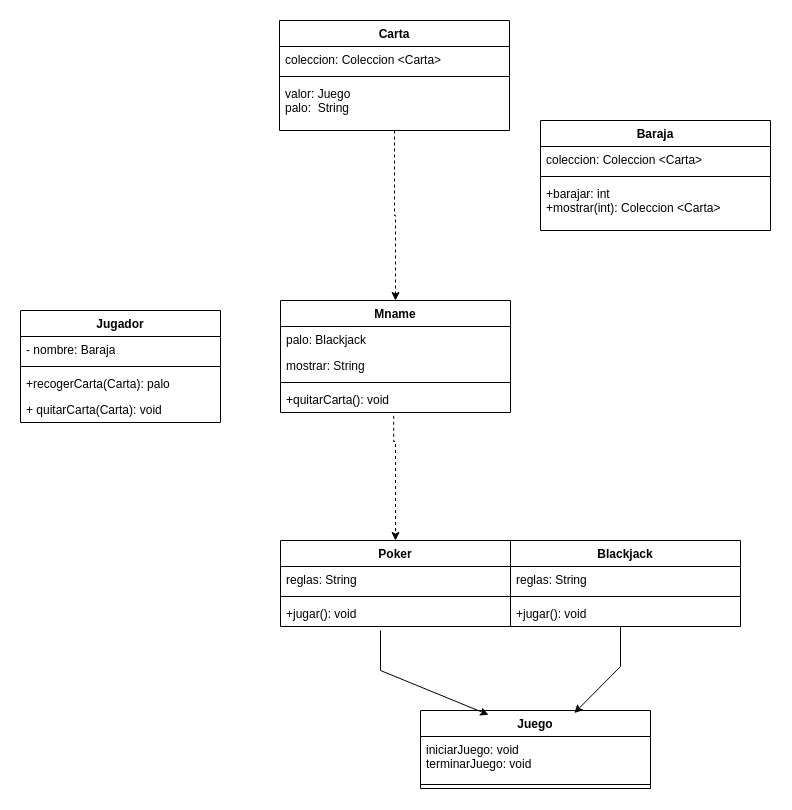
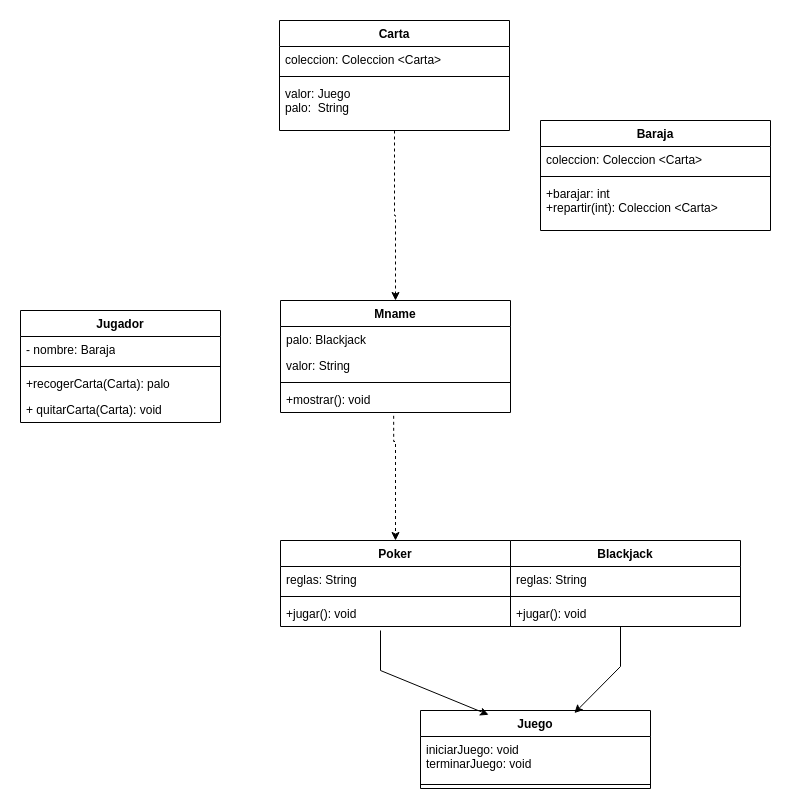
  <mxCell id="0" />
  <mxCell id="1" parent="0" />
  <mxCell id="2" value="Poker" style="swimlane;fontStyle=1;align=center;verticalAlign=top;childLayout=stackLayout;horizontal=1;startSize=26;horizontalStack=0;resizeParent=1;resizeParentMax=0;resizeLast=0;collapsible=1;marginBottom=0;whiteSpace=wrap;html=1;" vertex="1" parent="1"><mxGeometry x="280" y="540" width="230" height="86" as="geometry" /></mxCell>
  <mxCell id="3" value="reglas: String&amp;nbsp;" style="text;strokeColor=none;fillColor=none;align=left;verticalAlign=top;spacingLeft=4;spacingRight=4;overflow=hidden;rotatable=0;points=[[0,0.5],[1,0.5]];portConstraint=eastwest;whiteSpace=wrap;html=1;" vertex="1" parent="2"><mxGeometry y="26" width="230" height="26" as="geometry" /></mxCell>
  <mxCell id="4" value="" style="line;strokeWidth=1;fillColor=none;align=left;verticalAlign=middle;spacingTop=-1;spacingLeft=3;spacingRight=3;rotatable=0;labelPosition=right;points=[];portConstraint=eastwest;strokeColor=inherit;" vertex="1" parent="2"><mxGeometry y="52" width="230" height="8" as="geometry" /></mxCell>
  <mxCell id="5" value="+jugar(): void" style="text;strokeColor=none;fillColor=none;align=left;verticalAlign=top;spacingLeft=4;spacingRight=4;overflow=hidden;rotatable=0;points=[[0,0.5],[1,0.5]];portConstraint=eastwest;whiteSpace=wrap;html=1;" vertex="1" parent="2"><mxGeometry y="60" width="230" height="26" as="geometry" /></mxCell>
  <mxCell id="6" style="edgeStyle=orthogonalEdgeStyle;rounded=0;orthogonalLoop=1;jettySize=auto;html=1;exitX=0.5;exitY=1;exitDx=0;exitDy=0;entryX=0.5;entryY=0;entryDx=0;entryDy=0;dashed=1;" edge="1" parent="1" source="7" target="11"><mxGeometry relative="1" as="geometry" /></mxCell>
  <mxCell id="7" value="Carta" style="swimlane;fontStyle=1;align=center;verticalAlign=top;childLayout=stackLayout;horizontal=1;startSize=26;horizontalStack=0;resizeParent=1;resizeParentMax=0;resizeLast=0;collapsible=1;marginBottom=0;whiteSpace=wrap;html=1;" vertex="1" parent="1"><mxGeometry x="279" y="20" width="230" height="110" as="geometry" /></mxCell>
  <mxCell id="8" value="coleccion: Coleccion &amp;lt;Carta&amp;gt;" style="text;strokeColor=none;fillColor=none;align=left;verticalAlign=top;spacingLeft=4;spacingRight=4;overflow=hidden;rotatable=0;points=[[0,0.5],[1,0.5]];portConstraint=eastwest;whiteSpace=wrap;html=1;" vertex="1" parent="7"><mxGeometry y="26" width="230" height="26" as="geometry" /></mxCell>
  <mxCell id="9" value="" style="line;strokeWidth=1;fillColor=none;align=left;verticalAlign=middle;spacingTop=-1;spacingLeft=3;spacingRight=3;rotatable=0;labelPosition=right;points=[];portConstraint=eastwest;strokeColor=inherit;" vertex="1" parent="7"><mxGeometry y="52" width="230" height="8" as="geometry" /></mxCell>
  <mxCell id="10" value="valor: Juego&lt;div&gt;palo:&amp;nbsp; String&lt;/div&gt;" style="text;strokeColor=none;fillColor=none;align=left;verticalAlign=top;spacingLeft=4;spacingRight=4;overflow=hidden;rotatable=0;points=[[0,0.5],[1,0.5]];portConstraint=eastwest;whiteSpace=wrap;html=1;" vertex="1" parent="7"><mxGeometry y="60" width="230" height="50" as="geometry" /></mxCell>
  <mxCell id="11" value="Mname" style="swimlane;fontStyle=1;align=center;verticalAlign=top;childLayout=stackLayout;horizontal=1;startSize=26;horizontalStack=0;resizeParent=1;resizeParentMax=0;resizeLast=0;collapsible=1;marginBottom=0;whiteSpace=wrap;html=1;" vertex="1" parent="1"><mxGeometry x="280" y="300" width="230" height="112" as="geometry" /></mxCell>
  <mxCell id="12" value="palo: Blackjack" style="text;strokeColor=none;fillColor=none;align=left;verticalAlign=top;spacingLeft=4;spacingRight=4;overflow=hidden;rotatable=0;points=[[0,0.5],[1,0.5]];portConstraint=eastwest;whiteSpace=wrap;html=1;" vertex="1" parent="11"><mxGeometry y="26" width="230" height="26" as="geometry" /></mxCell>
- <mxCell id="13" value="mostrar: String" style="text;strokeColor=none;fillColor=none;align=left;verticalAlign=top;spacingLeft=4;spacingRight=4;overflow=hidden;rotatable=0;points=[[0,0.5],[1,0.5]];portConstraint=eastwest;whiteSpace=wrap;html=1;" vertex="1" parent="11"><mxGeometry y="52" width="230" height="26" as="geometry" /></mxCell>
+ <mxCell id="13" value="valor: String" style="text;strokeColor=none;fillColor=none;align=left;verticalAlign=top;spacingLeft=4;spacingRight=4;overflow=hidden;rotatable=0;points=[[0,0.5],[1,0.5]];portConstraint=eastwest;whiteSpace=wrap;html=1;" vertex="1" parent="11"><mxGeometry y="52" width="230" height="26" as="geometry" /></mxCell>
  <mxCell id="14" value="" style="line;strokeWidth=1;fillColor=none;align=left;verticalAlign=middle;spacingTop=-1;spacingLeft=3;spacingRight=3;rotatable=0;labelPosition=right;points=[];portConstraint=eastwest;strokeColor=inherit;" vertex="1" parent="11"><mxGeometry y="78" width="230" height="8" as="geometry" /></mxCell>
- <mxCell id="15" value="+quitarCarta(): void" style="text;strokeColor=none;fillColor=none;align=left;verticalAlign=top;spacingLeft=4;spacingRight=4;overflow=hidden;rotatable=0;points=[[0,0.5],[1,0.5]];portConstraint=eastwest;whiteSpace=wrap;html=1;" vertex="1" parent="11"><mxGeometry y="86" width="230" height="26" as="geometry" /></mxCell>
+ <mxCell id="15" value="+mostrar(): void" style="text;strokeColor=none;fillColor=none;align=left;verticalAlign=top;spacingLeft=4;spacingRight=4;overflow=hidden;rotatable=0;points=[[0,0.5],[1,0.5]];portConstraint=eastwest;whiteSpace=wrap;html=1;" vertex="1" parent="11"><mxGeometry y="86" width="230" height="26" as="geometry" /></mxCell>
  <mxCell id="16" style="edgeStyle=orthogonalEdgeStyle;rounded=0;orthogonalLoop=1;jettySize=auto;html=1;entryX=0.5;entryY=0;entryDx=0;entryDy=0;exitX=0.492;exitY=1.127;exitDx=0;exitDy=0;exitPerimeter=0;dashed=1;" edge="1" parent="1" source="15" target="2"><mxGeometry relative="1" as="geometry"><mxPoint x="392.93" y="440.99" as="sourcePoint" /><Array as="points"><mxPoint x="393" y="441" /><mxPoint x="395" y="441" /></Array></mxGeometry></mxCell>
  <mxCell id="17" value="Blackjack" style="swimlane;fontStyle=1;align=center;verticalAlign=top;childLayout=stackLayout;horizontal=1;startSize=26;horizontalStack=0;resizeParent=1;resizeParentMax=0;resizeLast=0;collapsible=1;marginBottom=0;whiteSpace=wrap;html=1;" vertex="1" parent="1"><mxGeometry x="510" y="540" width="230" height="86" as="geometry" /></mxCell>
  <mxCell id="18" value="reglas: String" style="text;strokeColor=none;fillColor=none;align=left;verticalAlign=top;spacingLeft=4;spacingRight=4;overflow=hidden;rotatable=0;points=[[0,0.5],[1,0.5]];portConstraint=eastwest;whiteSpace=wrap;html=1;" vertex="1" parent="17"><mxGeometry y="26" width="230" height="26" as="geometry" /></mxCell>
  <mxCell id="19" value="" style="line;strokeWidth=1;fillColor=none;align=left;verticalAlign=middle;spacingTop=-1;spacingLeft=3;spacingRight=3;rotatable=0;labelPosition=right;points=[];portConstraint=eastwest;strokeColor=inherit;" vertex="1" parent="17"><mxGeometry y="52" width="230" height="8" as="geometry" /></mxCell>
  <mxCell id="20" value="+jugar(): void" style="text;strokeColor=none;fillColor=none;align=left;verticalAlign=top;spacingLeft=4;spacingRight=4;overflow=hidden;rotatable=0;points=[[0,0.5],[1,0.5]];portConstraint=eastwest;whiteSpace=wrap;html=1;" vertex="1" parent="17"><mxGeometry y="60" width="230" height="26" as="geometry" /></mxCell>
  <mxCell id="21" value="Baraja" style="swimlane;fontStyle=1;align=center;verticalAlign=top;childLayout=stackLayout;horizontal=1;startSize=26;horizontalStack=0;resizeParent=1;resizeParentMax=0;resizeLast=0;collapsible=1;marginBottom=0;whiteSpace=wrap;html=1;" vertex="1" parent="1"><mxGeometry x="540" y="120" width="230" height="110" as="geometry" /></mxCell>
  <mxCell id="22" value="coleccion: Coleccion &amp;lt;Carta&amp;gt;" style="text;strokeColor=none;fillColor=none;align=left;verticalAlign=top;spacingLeft=4;spacingRight=4;overflow=hidden;rotatable=0;points=[[0,0.5],[1,0.5]];portConstraint=eastwest;whiteSpace=wrap;html=1;" vertex="1" parent="21"><mxGeometry y="26" width="230" height="26" as="geometry" /></mxCell>
  <mxCell id="23" value="" style="line;strokeWidth=1;fillColor=none;align=left;verticalAlign=middle;spacingTop=-1;spacingLeft=3;spacingRight=3;rotatable=0;labelPosition=right;points=[];portConstraint=eastwest;strokeColor=inherit;" vertex="1" parent="21"><mxGeometry y="52" width="230" height="8" as="geometry" /></mxCell>
- <mxCell id="24" value="+barajar: int&lt;div&gt;+mostrar(int): Coleccion &amp;lt;Carta&amp;gt;&lt;/div&gt;" style="text;strokeColor=none;fillColor=none;align=left;verticalAlign=top;spacingLeft=4;spacingRight=4;overflow=hidden;rotatable=0;points=[[0,0.5],[1,0.5]];portConstraint=eastwest;whiteSpace=wrap;html=1;" vertex="1" parent="21"><mxGeometry y="60" width="230" height="50" as="geometry" /></mxCell>
+ <mxCell id="24" value="+barajar: int&lt;div&gt;+repartir(int): Coleccion &amp;lt;Carta&amp;gt;&lt;/div&gt;" style="text;strokeColor=none;fillColor=none;align=left;verticalAlign=top;spacingLeft=4;spacingRight=4;overflow=hidden;rotatable=0;points=[[0,0.5],[1,0.5]];portConstraint=eastwest;whiteSpace=wrap;html=1;" vertex="1" parent="21"><mxGeometry y="60" width="230" height="50" as="geometry" /></mxCell>
  <mxCell id="25" value="Juego" style="swimlane;fontStyle=1;align=center;verticalAlign=top;childLayout=stackLayout;horizontal=1;startSize=26;horizontalStack=0;resizeParent=1;resizeParentMax=0;resizeLast=0;collapsible=1;marginBottom=0;whiteSpace=wrap;html=1;" vertex="1" parent="1"><mxGeometry x="420" y="710" width="230" height="78" as="geometry" /></mxCell>
  <mxCell id="26" value="iniciarJuego: void&lt;div&gt;terminarJuego: void&lt;/div&gt;" style="text;strokeColor=none;fillColor=none;align=left;verticalAlign=top;spacingLeft=4;spacingRight=4;overflow=hidden;rotatable=0;points=[[0,0.5],[1,0.5]];portConstraint=eastwest;whiteSpace=wrap;html=1;" vertex="1" parent="25"><mxGeometry y="26" width="230" height="44" as="geometry" /></mxCell>
  <mxCell id="27" value="" style="line;strokeWidth=1;fillColor=none;align=left;verticalAlign=middle;spacingTop=-1;spacingLeft=3;spacingRight=3;rotatable=0;labelPosition=right;points=[];portConstraint=eastwest;strokeColor=inherit;" vertex="1" parent="25"><mxGeometry y="70" width="230" height="8" as="geometry" /></mxCell>
  <mxCell id="28" value="" style="endArrow=classic;html=1;rounded=0;entryX=0.296;entryY=0.055;entryDx=0;entryDy=0;entryPerimeter=0;" edge="1" parent="1" target="25"><mxGeometry width="50" height="50" relative="1" as="geometry"><mxPoint x="380" y="630" as="sourcePoint" /><mxPoint x="540" y="580" as="targetPoint" /><Array as="points"><mxPoint x="380" y="670" /></Array></mxGeometry></mxCell>
  <mxCell id="29" value="" style="endArrow=classic;html=1;rounded=0;entryX=0.669;entryY=0.033;entryDx=0;entryDy=0;entryPerimeter=0;" edge="1" parent="1" target="25"><mxGeometry width="50" height="50" relative="1" as="geometry"><mxPoint x="620" y="626" as="sourcePoint" /><mxPoint x="728" y="710" as="targetPoint" /><Array as="points"><mxPoint x="620" y="666" /></Array></mxGeometry></mxCell>
  <mxCell id="30" value="Jugador" style="swimlane;fontStyle=1;align=center;verticalAlign=top;childLayout=stackLayout;horizontal=1;startSize=26;horizontalStack=0;resizeParent=1;resizeParentMax=0;resizeLast=0;collapsible=1;marginBottom=0;whiteSpace=wrap;html=1;" vertex="1" parent="1"><mxGeometry x="20" y="310" width="200" height="112" as="geometry" /></mxCell>
  <mxCell id="31" value="- nombre: Baraja" style="text;strokeColor=none;fillColor=none;align=left;verticalAlign=top;spacingLeft=4;spacingRight=4;overflow=hidden;rotatable=0;points=[[0,0.5],[1,0.5]];portConstraint=eastwest;whiteSpace=wrap;html=1;" vertex="1" parent="30"><mxGeometry y="26" width="200" height="26" as="geometry" /></mxCell>
  <mxCell id="32" value="" style="line;strokeWidth=1;fillColor=none;align=left;verticalAlign=middle;spacingTop=-1;spacingLeft=3;spacingRight=3;rotatable=0;labelPosition=right;points=[];portConstraint=eastwest;strokeColor=inherit;" vertex="1" parent="30"><mxGeometry y="52" width="200" height="8" as="geometry" /></mxCell>
  <mxCell id="33" value="+recogerCarta(Carta): palo" style="text;strokeColor=none;fillColor=none;align=left;verticalAlign=top;spacingLeft=4;spacingRight=4;overflow=hidden;rotatable=0;points=[[0,0.5],[1,0.5]];portConstraint=eastwest;whiteSpace=wrap;html=1;" vertex="1" parent="30"><mxGeometry y="60" width="200" height="26" as="geometry" /></mxCell>
  <mxCell id="34" value="+ quitarCarta(Carta): void" style="text;strokeColor=none;fillColor=none;align=left;verticalAlign=top;spacingLeft=4;spacingRight=4;overflow=hidden;rotatable=0;points=[[0,0.5],[1,0.5]];portConstraint=eastwest;whiteSpace=wrap;html=1;" vertex="1" parent="30"><mxGeometry y="86" width="200" height="26" as="geometry" /></mxCell>
